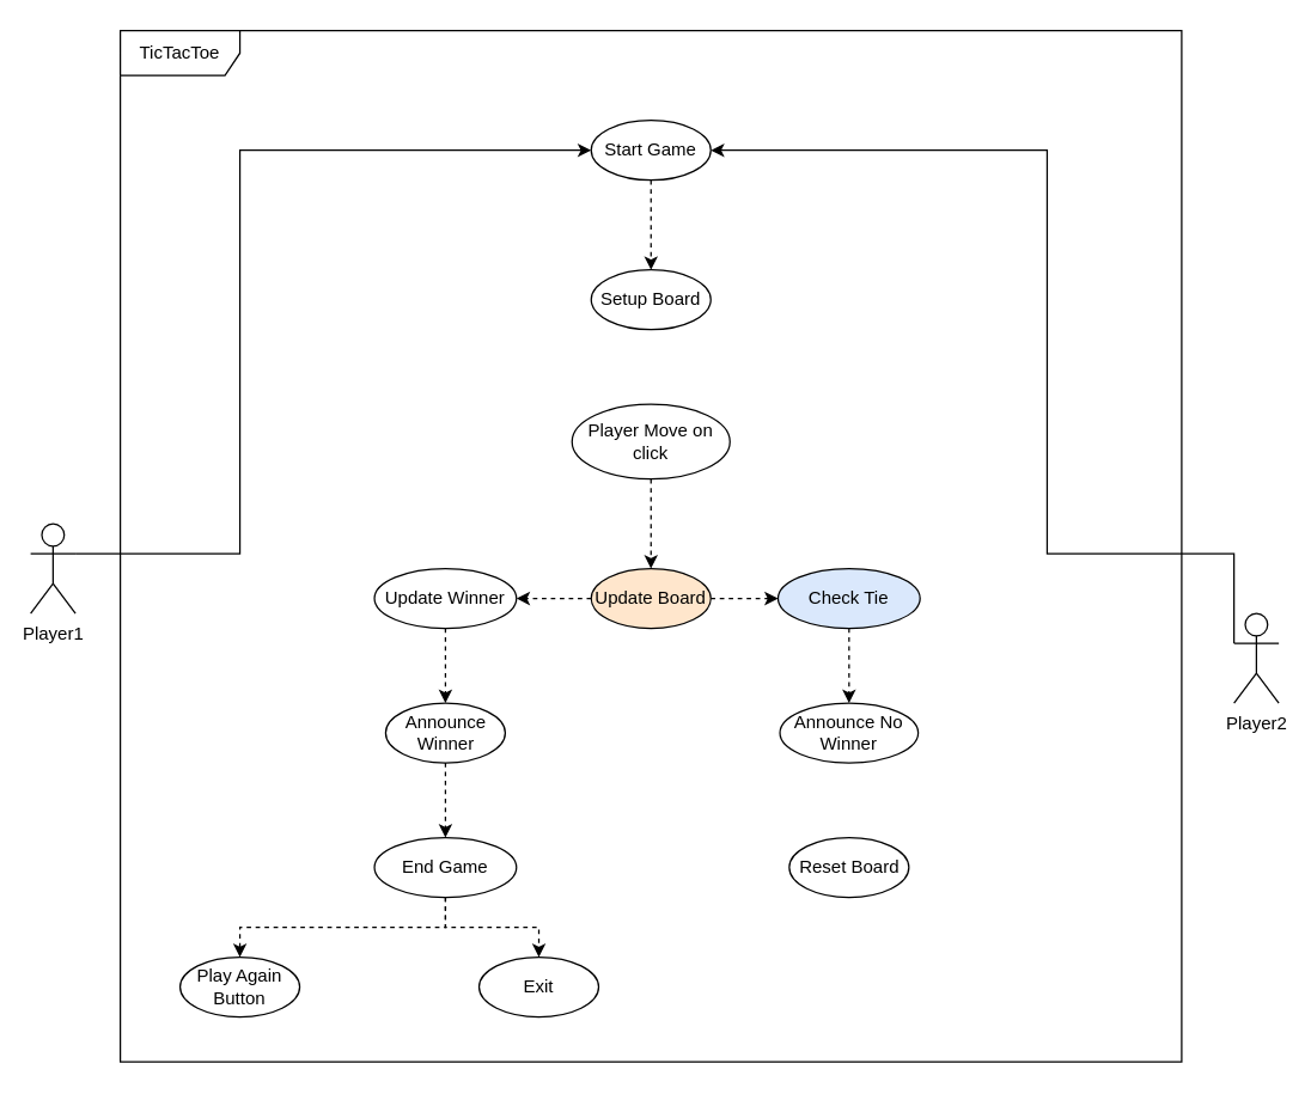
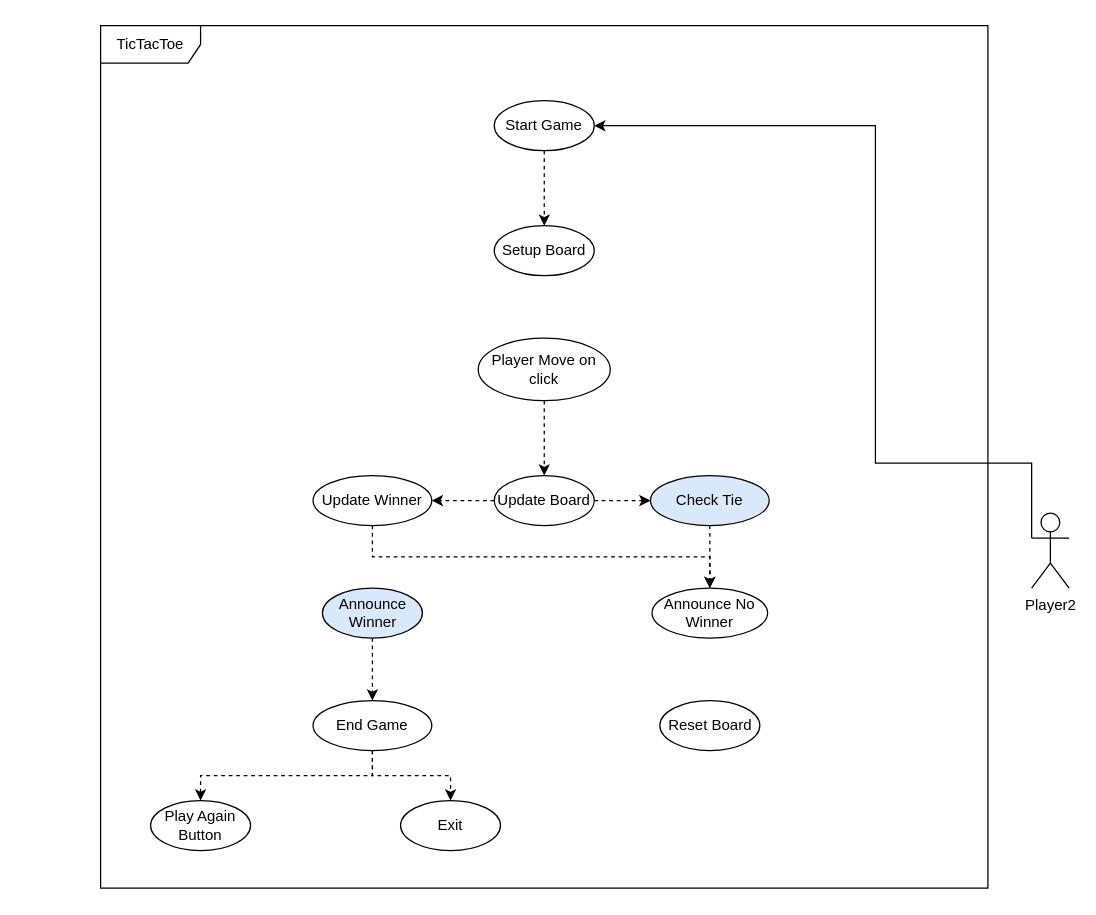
  <mxCell id="0" />
  <mxCell id="1" parent="0" />
- <mxCell id="2" style="edgeStyle=orthogonalEdgeStyle;rounded=0;orthogonalLoop=1;jettySize=auto;html=1;exitX=1;exitY=0.333;exitDx=0;exitDy=0;exitPerimeter=0;entryX=0;entryY=0.5;entryDx=0;entryDy=0;" edge="1" parent="1" source="3" target="6"><mxGeometry relative="1" as="geometry"><Array as="points"><mxPoint x="160" y="370" /><mxPoint x="160" y="100" /></Array></mxGeometry></mxCell>
- <mxCell id="3" value="Player1" style="shape=umlActor;verticalLabelPosition=bottom;verticalAlign=top;html=1;" vertex="1" parent="1"><mxGeometry x="20" y="350" width="30" height="60" as="geometry" /></mxCell>
  <mxCell id="4" value="TicTacToe" style="shape=umlFrame;whiteSpace=wrap;html=1;pointerEvents=0;width=80;height=30;" vertex="1" parent="1"><mxGeometry x="80" y="20" width="710" height="690" as="geometry" /></mxCell>
  <mxCell id="5" style="edgeStyle=orthogonalEdgeStyle;rounded=0;orthogonalLoop=1;jettySize=auto;html=1;exitX=0.5;exitY=1;exitDx=0;exitDy=0;dashed=1;" edge="1" parent="1" source="6" target="7"><mxGeometry relative="1" as="geometry" /></mxCell>
  <mxCell id="6" value="Start Game" style="ellipse;whiteSpace=wrap;html=1;" vertex="1" parent="1"><mxGeometry x="395" y="80" width="80" height="40" as="geometry" /></mxCell>
  <mxCell id="7" value="Setup Board" style="ellipse;whiteSpace=wrap;html=1;" vertex="1" parent="1"><mxGeometry x="395" y="180" width="80" height="40" as="geometry" /></mxCell>
  <mxCell id="8" style="edgeStyle=orthogonalEdgeStyle;rounded=0;orthogonalLoop=1;jettySize=auto;html=1;exitX=0;exitY=0.333;exitDx=0;exitDy=0;exitPerimeter=0;entryX=1;entryY=0.5;entryDx=0;entryDy=0;" edge="1" parent="1" source="9" target="6"><mxGeometry relative="1" as="geometry"><Array as="points"><mxPoint x="700" y="370" /><mxPoint x="700" y="100" /></Array></mxGeometry></mxCell>
  <mxCell id="9" value="Player2&lt;div&gt;&lt;br&gt;&lt;/div&gt;" style="shape=umlActor;verticalLabelPosition=bottom;verticalAlign=top;html=1;outlineConnect=0;" vertex="1" parent="1"><mxGeometry x="825" y="410" width="30" height="60" as="geometry" /></mxCell>
  <mxCell id="10" style="edgeStyle=orthogonalEdgeStyle;rounded=0;orthogonalLoop=1;jettySize=auto;html=1;exitX=0.5;exitY=1;exitDx=0;exitDy=0;entryX=0.5;entryY=0;entryDx=0;entryDy=0;dashed=1;" edge="1" parent="1" source="11" target="14"><mxGeometry relative="1" as="geometry" /></mxCell>
  <mxCell id="11" value="Player Move on click" style="ellipse;whiteSpace=wrap;html=1;" vertex="1" parent="1"><mxGeometry x="382.19" y="270" width="105.62" height="50" as="geometry" /></mxCell>
  <mxCell id="12" style="edgeStyle=orthogonalEdgeStyle;rounded=0;orthogonalLoop=1;jettySize=auto;html=1;exitX=0;exitY=0.5;exitDx=0;exitDy=0;entryX=1;entryY=0.5;entryDx=0;entryDy=0;dashed=1;" edge="1" parent="1" source="14" target="16"><mxGeometry relative="1" as="geometry" /></mxCell>
  <mxCell id="13" style="edgeStyle=orthogonalEdgeStyle;rounded=0;orthogonalLoop=1;jettySize=auto;html=1;exitX=1;exitY=0.5;exitDx=0;exitDy=0;entryX=0;entryY=0.5;entryDx=0;entryDy=0;dashed=1;" edge="1" parent="1" source="14" target="18"><mxGeometry relative="1" as="geometry" /></mxCell>
- <mxCell id="14" value="Update Board" style="ellipse;whiteSpace=wrap;html=1;fillColor=#ffe6cc;" vertex="1" parent="1"><mxGeometry x="395" y="380" width="80" height="40" as="geometry" /></mxCell>
- <mxCell id="15" style="edgeStyle=orthogonalEdgeStyle;rounded=0;orthogonalLoop=1;jettySize=auto;html=1;exitX=0.5;exitY=1;exitDx=0;exitDy=0;entryX=0.5;entryY=0;entryDx=0;entryDy=0;dashed=1;" edge="1" parent="1" source="16" target="26"><mxGeometry relative="1" as="geometry" /></mxCell>
+ <mxCell id="14" value="Update Board" style="ellipse;whiteSpace=wrap;html=1;" vertex="1" parent="1"><mxGeometry x="395" y="380" width="80" height="40" as="geometry" /></mxCell>
+ <mxCell id="15" style="edgeStyle=orthogonalEdgeStyle;rounded=0;orthogonalLoop=1;jettySize=auto;html=1;exitX=0.5;exitY=1;exitDx=0;exitDy=0;dashed=1;" edge="1" parent="1" source="16" target="27"><mxGeometry relative="1" as="geometry" /></mxCell>
  <mxCell id="16" value="Update Winner" style="ellipse;whiteSpace=wrap;html=1;" vertex="1" parent="1"><mxGeometry x="250" y="380" width="95" height="40" as="geometry" /></mxCell>
  <mxCell id="17" style="edgeStyle=orthogonalEdgeStyle;rounded=0;orthogonalLoop=1;jettySize=auto;html=1;exitX=0.5;exitY=1;exitDx=0;exitDy=0;entryX=0.5;entryY=0;entryDx=0;entryDy=0;dashed=1;" edge="1" parent="1" source="18" target="27"><mxGeometry relative="1" as="geometry" /></mxCell>
  <mxCell id="18" value="Check Tie" style="ellipse;whiteSpace=wrap;html=1;fillColor=#dae8fc;" vertex="1" parent="1"><mxGeometry x="520" y="380" width="95" height="40" as="geometry" /></mxCell>
  <mxCell id="19" style="edgeStyle=orthogonalEdgeStyle;rounded=0;orthogonalLoop=1;jettySize=auto;html=1;exitX=0.5;exitY=1;exitDx=0;exitDy=0;entryX=0.5;entryY=0;entryDx=0;entryDy=0;dashed=1;" edge="1" parent="1" source="21" target="23"><mxGeometry relative="1" as="geometry" /></mxCell>
  <mxCell id="20" style="edgeStyle=orthogonalEdgeStyle;rounded=0;orthogonalLoop=1;jettySize=auto;html=1;exitX=0.5;exitY=1;exitDx=0;exitDy=0;entryX=0.5;entryY=0;entryDx=0;entryDy=0;dashed=1;" edge="1" parent="1" source="21" target="24"><mxGeometry relative="1" as="geometry" /></mxCell>
  <mxCell id="21" value="End Game" style="ellipse;whiteSpace=wrap;html=1;" vertex="1" parent="1"><mxGeometry x="250" y="560" width="95" height="40" as="geometry" /></mxCell>
  <mxCell id="22" value="Reset Board" style="ellipse;whiteSpace=wrap;html=1;" vertex="1" parent="1"><mxGeometry x="527.5" y="560" width="80" height="40" as="geometry" /></mxCell>
  <mxCell id="23" value="Play Again Button" style="ellipse;whiteSpace=wrap;html=1;" vertex="1" parent="1"><mxGeometry x="120" y="640" width="80" height="40" as="geometry" /></mxCell>
  <mxCell id="24" value="Exit" style="ellipse;whiteSpace=wrap;html=1;" vertex="1" parent="1"><mxGeometry x="320" y="640" width="80" height="40" as="geometry" /></mxCell>
  <mxCell id="25" style="edgeStyle=orthogonalEdgeStyle;rounded=0;orthogonalLoop=1;jettySize=auto;html=1;exitX=0.5;exitY=1;exitDx=0;exitDy=0;entryX=0.5;entryY=0;entryDx=0;entryDy=0;dashed=1;" edge="1" parent="1" source="26" target="21"><mxGeometry relative="1" as="geometry" /></mxCell>
- <mxCell id="26" value="Announce Winner" style="ellipse;whiteSpace=wrap;html=1;" vertex="1" parent="1"><mxGeometry x="257.5" y="470" width="80" height="40" as="geometry" /></mxCell>
+ <mxCell id="26" value="Announce Winner" style="ellipse;whiteSpace=wrap;html=1;fillColor=#dae8fc;" vertex="1" parent="1"><mxGeometry x="257.5" y="470" width="80" height="40" as="geometry" /></mxCell>
  <mxCell id="27" value="Announce No Winner" style="ellipse;whiteSpace=wrap;html=1;" vertex="1" parent="1"><mxGeometry x="521.25" y="470" width="92.5" height="40" as="geometry" /></mxCell>
